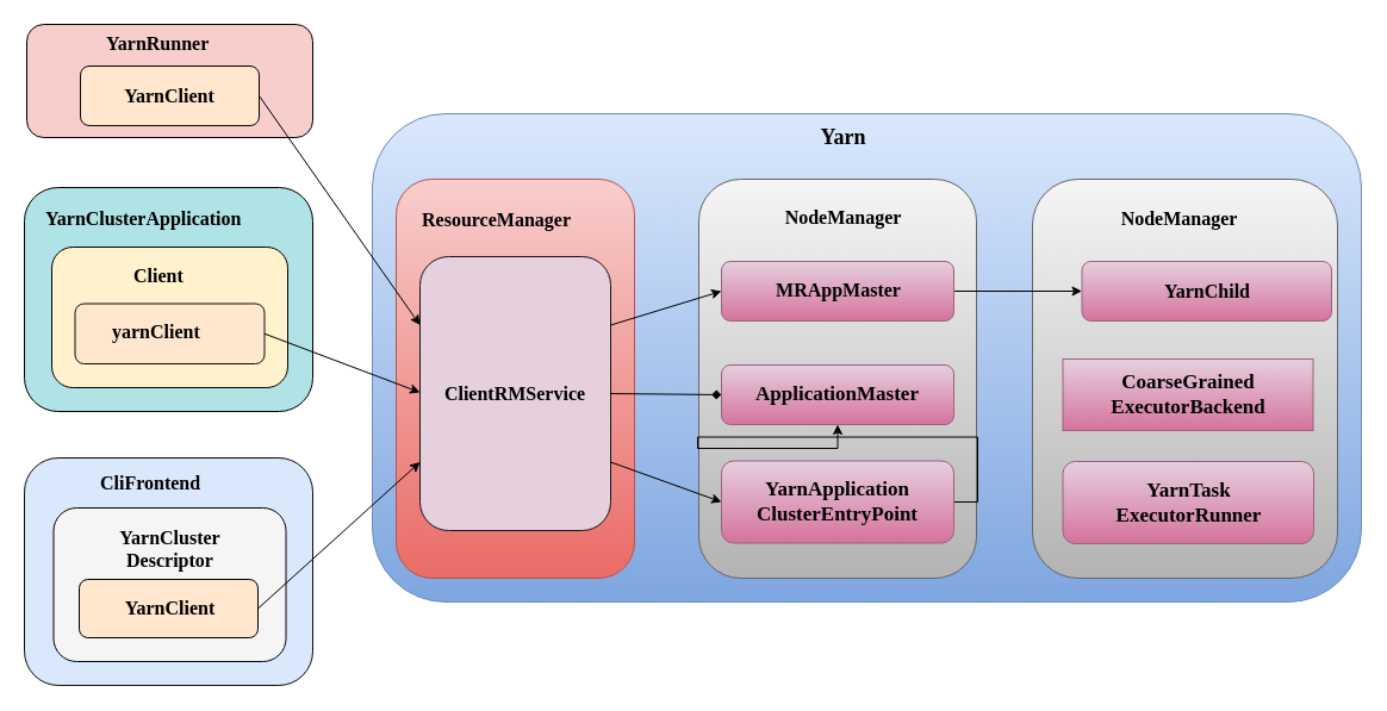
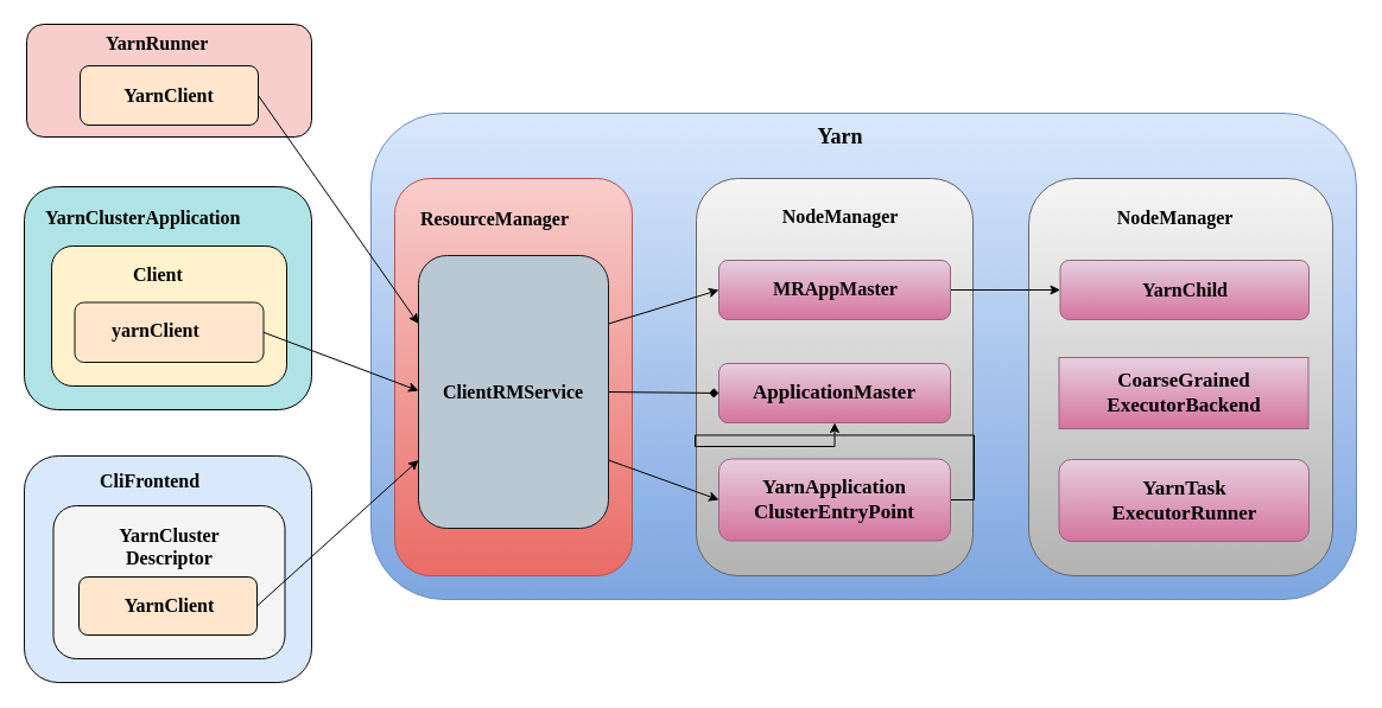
  <mxCell id="0" />
  <mxCell id="1" parent="0" />
  <mxCell id="2" value="" style="rounded=1;whiteSpace=wrap;html=1;fillColor=#dae8fc;gradientColor=#7ea6e0;strokeColor=#6c8ebf;" parent="1" vertex="1"><mxGeometry x="312" y="95" width="830" height="410" as="geometry" /></mxCell>
  <mxCell id="3" value="&lt;b style=&quot;border-color: var(--border-color);&quot;&gt;&lt;font style=&quot;border-color: var(--border-color); font-size: 18px;&quot; face=&quot;Verdana&quot;&gt;Yarn&lt;/font&gt;&lt;/b&gt;" style="text;html=1;align=center;verticalAlign=middle;resizable=0;points=[];autosize=1;strokeColor=none;fillColor=none;" parent="1" vertex="1"><mxGeometry x="672" y="95" width="70" height="40" as="geometry" /></mxCell>
  <mxCell id="4" value="" style="rounded=1;whiteSpace=wrap;html=1;fillColor=#f8cecc;gradientColor=#ea6b66;strokeColor=#b85450;" parent="1" vertex="1"><mxGeometry x="332" y="150" width="200" height="335" as="geometry" /></mxCell>
  <mxCell id="5" value="&lt;b style=&quot;border-color: var(--border-color); color: rgb(0, 0, 0); font-family: Helvetica; font-size: 12px; font-style: normal; font-variant-ligatures: normal; font-variant-caps: normal; letter-spacing: normal; orphans: 2; text-align: center; text-indent: 0px; text-transform: none; widows: 2; word-spacing: 0px; -webkit-text-stroke-width: 0px; text-decoration-thickness: initial; text-decoration-style: initial; text-decoration-color: initial;&quot;&gt;&lt;font face=&quot;Verdana&quot; style=&quot;border-color: var(--border-color); font-size: 16px;&quot;&gt;ResourceManager&lt;/font&gt;&lt;/b&gt;" style="text;whiteSpace=wrap;html=1;" parent="1" vertex="1"><mxGeometry x="352" y="167.5" width="160" height="40" as="geometry" /></mxCell>
  <mxCell id="6" value="" style="rounded=1;whiteSpace=wrap;html=1;fillColor=#f8cecc;strokeColor=#000000;strokeWidth=1;" parent="1" vertex="1"><mxGeometry x="22" y="20" width="240" height="95" as="geometry" /></mxCell>
  <mxCell id="7" value="&lt;b style=&quot;border-color: var(--border-color); color: rgb(0, 0, 0); font-family: Helvetica; font-size: 12px; font-style: normal; font-variant-ligatures: normal; font-variant-caps: normal; letter-spacing: normal; orphans: 2; text-align: center; text-indent: 0px; text-transform: none; widows: 2; word-spacing: 0px; -webkit-text-stroke-width: 0px; text-decoration-thickness: initial; text-decoration-style: initial; text-decoration-color: initial;&quot;&gt;&lt;font face=&quot;Verdana&quot; style=&quot;border-color: var(--border-color); font-size: 16px;&quot;&gt;YarnRunner&lt;/font&gt;&lt;/b&gt;" style="text;whiteSpace=wrap;html=1;" parent="1" vertex="1"><mxGeometry x="87" y="20" width="110" height="40" as="geometry" /></mxCell>
  <mxCell id="8" value="&lt;b&gt;&lt;font style=&quot;font-size: 16px;&quot; face=&quot;Verdana&quot;&gt;YarnClient&lt;/font&gt;&lt;/b&gt;" style="rounded=1;whiteSpace=wrap;html=1;fillColor=#ffe6cc;strokeColor=#080807;strokeWidth=1;" parent="1" vertex="1"><mxGeometry x="67" y="55" width="150" height="50" as="geometry" /></mxCell>
  <mxCell id="9" value="" style="endArrow=classic;html=1;rounded=0;exitX=1;exitY=0.5;exitDx=0;exitDy=0;entryX=0;entryY=0.25;entryDx=0;entryDy=0;" parent="1" source="8" target="19" edge="1"><mxGeometry width="50" height="50" relative="1" as="geometry"><mxPoint x="412" y="385" as="sourcePoint" /><mxPoint x="462" y="335" as="targetPoint" /></mxGeometry></mxCell>
  <mxCell id="10" value="" style="rounded=1;whiteSpace=wrap;html=1;fillColor=#f5f5f5;gradientColor=#b3b3b3;strokeColor=#666666;" parent="1" vertex="1"><mxGeometry x="586" y="150" width="233" height="335" as="geometry" /></mxCell>
  <mxCell id="11" value="&lt;b&gt;&lt;font style=&quot;font-size: 16px;&quot; face=&quot;Verdana&quot;&gt;NodeManager&lt;/font&gt;&lt;/b&gt;" style="text;html=1;align=center;verticalAlign=middle;resizable=0;points=[];autosize=1;strokeColor=none;fillColor=none;" parent="1" vertex="1"><mxGeometry x="632" y="167" width="150" height="30" as="geometry" /></mxCell>
  <mxCell id="12" value="" style="rounded=1;whiteSpace=wrap;html=1;fillColor=#f5f5f5;gradientColor=#b3b3b3;strokeColor=#666666;" parent="1" vertex="1"><mxGeometry x="866" y="150" width="256" height="335" as="geometry" /></mxCell>
  <mxCell id="13" style="edgeStyle=orthogonalEdgeStyle;rounded=0;orthogonalLoop=1;jettySize=auto;html=1;exitX=1;exitY=0.5;exitDx=0;exitDy=0;entryX=0;entryY=0.5;entryDx=0;entryDy=0;" parent="1" source="14" target="17" edge="1"><mxGeometry relative="1" as="geometry" /></mxCell>
  <mxCell id="14" value="" style="rounded=1;whiteSpace=wrap;html=1;fillColor=#e6d0de;gradientColor=#d5739d;strokeColor=#996185;" parent="1" vertex="1"><mxGeometry x="605" y="219" width="195" height="50" as="geometry" /></mxCell>
  <mxCell id="15" value="&lt;b&gt;&lt;font style=&quot;font-size: 16px;&quot; face=&quot;Verdana&quot;&gt;MRAppMaster&lt;/font&gt;&lt;/b&gt;" style="text;html=1;align=center;verticalAlign=middle;resizable=0;points=[];autosize=1;strokeColor=none;fillColor=none;" parent="1" vertex="1"><mxGeometry x="627.5" y="228" width="150" height="30" as="geometry" /></mxCell>
  <mxCell id="16" value="&lt;b&gt;&lt;font style=&quot;font-size: 16px;&quot; face=&quot;Verdana&quot;&gt;NodeManager&lt;/font&gt;&lt;/b&gt;" style="text;html=1;align=center;verticalAlign=middle;resizable=0;points=[];autosize=1;strokeColor=none;fillColor=none;" parent="1" vertex="1"><mxGeometry x="914" y="167.5" width="150" height="30" as="geometry" /></mxCell>
- <mxCell id="17" value="&lt;b&gt;&lt;font style=&quot;font-size: 16px;&quot; face=&quot;Verdana&quot;&gt;YarnChild&lt;/font&gt;&lt;/b&gt;" style="rounded=1;whiteSpace=wrap;html=1;fillColor=#e6d0de;gradientColor=#d5739d;strokeColor=#996185;" parent="1" vertex="1"><mxGeometry x="907.5" y="219" width="209.5" height="50" as="geometry" /></mxCell>
+ <mxCell id="17" value="&lt;b&gt;&lt;font style=&quot;font-size: 16px;&quot; face=&quot;Verdana&quot;&gt;YarnChild&lt;/font&gt;&lt;/b&gt;" style="rounded=1;whiteSpace=wrap;html=1;fillColor=#e6d0de;gradientColor=#d5739d;strokeColor=#996185;" parent="1" vertex="1"><mxGeometry x="892.5" y="219" width="209.5" height="50" as="geometry" /></mxCell>
  <mxCell id="18" value="" style="rounded=1;whiteSpace=wrap;html=1;fillColor=#b0e3e6;strokeColor=#000000;" parent="1" vertex="1"><mxGeometry x="20" y="157" width="242" height="188" as="geometry" /></mxCell>
- <mxCell id="19" value="&lt;b&gt;&lt;font style=&quot;font-size: 16px;&quot; face=&quot;Verdana&quot;&gt;ClientRMService&lt;/font&gt;&lt;/b&gt;" style="rounded=1;whiteSpace=wrap;html=1;fillColor=#e6d0de;strokeColor=#161718;" parent="1" vertex="1"><mxGeometry x="352" y="215" width="160" height="230" as="geometry" /></mxCell>
+ <mxCell id="19" value="&lt;b&gt;&lt;font style=&quot;font-size: 16px;&quot; face=&quot;Verdana&quot;&gt;ClientRMService&lt;/font&gt;&lt;/b&gt;" style="rounded=1;whiteSpace=wrap;html=1;fillColor=#bac8d3;strokeColor=#161718;" parent="1" vertex="1"><mxGeometry x="352" y="215" width="160" height="230" as="geometry" /></mxCell>
  <mxCell id="20" value="" style="endArrow=classic;html=1;rounded=0;exitX=1;exitY=0.25;exitDx=0;exitDy=0;entryX=0;entryY=0.5;entryDx=0;entryDy=0;" parent="1" source="19" target="14" edge="1"><mxGeometry width="50" height="50" relative="1" as="geometry"><mxPoint x="552" y="475" as="sourcePoint" /><mxPoint x="602" y="425" as="targetPoint" /></mxGeometry></mxCell>
  <mxCell id="21" value="" style="edgeStyle=orthogonalEdgeStyle;rounded=0;orthogonalLoop=1;jettySize=auto;html=1;" parent="1" source="22" target="23" edge="1"><mxGeometry relative="1" as="geometry" /></mxCell>
  <mxCell id="22" value="&lt;b style=&quot;border-color: var(--border-color); color: rgb(0, 0, 0); font-family: Helvetica; font-size: 12px; font-style: normal; font-variant-ligatures: normal; font-variant-caps: normal; letter-spacing: normal; orphans: 2; text-align: center; text-indent: 0px; text-transform: none; widows: 2; word-spacing: 0px; -webkit-text-stroke-width: 0px; text-decoration-thickness: initial; text-decoration-style: initial; text-decoration-color: initial;&quot;&gt;&lt;font face=&quot;Verdana&quot; style=&quot;border-color: var(--border-color); font-size: 16px;&quot;&gt;YarnClusterApplication&lt;/font&gt;&lt;/b&gt;" style="text;whiteSpace=wrap;html=1;" parent="1" vertex="1"><mxGeometry x="36" y="167" width="210" height="40" as="geometry" /></mxCell>
  <mxCell id="23" value="" style="rounded=1;whiteSpace=wrap;html=1;fillColor=#fff2cc;strokeColor=#040301;" parent="1" vertex="1"><mxGeometry x="43" y="207" width="198" height="118" as="geometry" /></mxCell>
  <mxCell id="24" value="&lt;b style=&quot;border-color: var(--border-color); color: rgb(0, 0, 0); font-family: Helvetica; font-size: 12px; font-style: normal; font-variant-ligatures: normal; font-variant-caps: normal; letter-spacing: normal; orphans: 2; text-align: center; text-indent: 0px; text-transform: none; widows: 2; word-spacing: 0px; -webkit-text-stroke-width: 0px; text-decoration-thickness: initial; text-decoration-style: initial; text-decoration-color: initial;&quot;&gt;&lt;font face=&quot;Verdana&quot; style=&quot;border-color: var(--border-color); font-size: 16px;&quot;&gt;Client&lt;/font&gt;&lt;/b&gt;" style="text;whiteSpace=wrap;html=1;" parent="1" vertex="1"><mxGeometry x="110" y="214.5" width="64" height="40" as="geometry" /></mxCell>
  <mxCell id="25" value="" style="rounded=1;whiteSpace=wrap;html=1;fillColor=#ffe6cc;strokeColor=#0f0f0f;" parent="1" vertex="1"><mxGeometry x="62.5" y="254.5" width="159" height="50.5" as="geometry" /></mxCell>
  <mxCell id="26" value="&lt;b style=&quot;border-color: var(--border-color); color: rgb(0, 0, 0); font-family: Helvetica; font-size: 12px; font-style: normal; font-variant-ligatures: normal; font-variant-caps: normal; letter-spacing: normal; orphans: 2; text-align: center; text-indent: 0px; text-transform: none; widows: 2; word-spacing: 0px; -webkit-text-stroke-width: 0px; text-decoration-thickness: initial; text-decoration-style: initial; text-decoration-color: initial;&quot;&gt;&lt;font face=&quot;Verdana&quot; style=&quot;border-color: var(--border-color); font-size: 16px;&quot;&gt;yarnClient&lt;/font&gt;&lt;/b&gt;" style="text;whiteSpace=wrap;html=1;" parent="1" vertex="1"><mxGeometry x="92" y="262" width="100" height="40" as="geometry" /></mxCell>
  <mxCell id="27" value="" style="endArrow=classic;html=1;rounded=0;exitX=1;exitY=0.5;exitDx=0;exitDy=0;entryX=0;entryY=0.5;entryDx=0;entryDy=0;" parent="1" source="25" edge="1"><mxGeometry width="50" height="50" relative="1" as="geometry"><mxPoint x="532" y="474" as="sourcePoint" /><mxPoint x="352" y="329" as="targetPoint" /></mxGeometry></mxCell>
  <mxCell id="28" value="&lt;b&gt;&lt;font style=&quot;font-size: 17px;&quot; face=&quot;Verdana&quot;&gt;ApplicationMaster&lt;/font&gt;&lt;/b&gt;" style="rounded=1;whiteSpace=wrap;html=1;fillColor=#e6d0de;gradientColor=#d5739d;strokeColor=#996185;" parent="1" vertex="1"><mxGeometry x="605" y="306" width="195" height="50" as="geometry" /></mxCell>
  <mxCell id="29" value="" style="endArrow=diamond;html=1;rounded=0;exitX=1;exitY=0.5;exitDx=0;exitDy=0;entryX=0;entryY=0.5;entryDx=0;entryDy=0;" parent="1" source="19" target="28" edge="1"><mxGeometry width="50" height="50" relative="1" as="geometry"><mxPoint x="582" y="555" as="sourcePoint" /><mxPoint x="632" y="505" as="targetPoint" /></mxGeometry></mxCell>
  <mxCell id="30" value="&lt;b&gt;&lt;font style=&quot;font-size: 17px;&quot; face=&quot;Verdana&quot;&gt;CoarseGrained&lt;br&gt;ExecutorBackend&lt;br&gt;&lt;/font&gt;&lt;/b&gt;" style="whiteSpace=wrap;html=1;fillColor=#e6d0de;gradientColor=#d5739d;strokeColor=#996185;rounded=0;" parent="1" vertex="1"><mxGeometry x="891.5" y="301" width="210" height="60" as="geometry" /></mxCell>
  <mxCell id="31" value="" style="rounded=1;whiteSpace=wrap;html=1;fillColor=#dae8fc;strokeColor=#0d0d0d;" parent="1" vertex="1"><mxGeometry x="20" y="384" width="242" height="191" as="geometry" /></mxCell>
  <mxCell id="32" value="" style="rounded=1;whiteSpace=wrap;html=1;fillColor=#f5f5f5;strokeColor=#050505;fontColor=#333333;" parent="1" vertex="1"><mxGeometry x="44.5" y="426" width="195" height="129" as="geometry" /></mxCell>
  <mxCell id="33" value="&lt;b style=&quot;border-color: var(--border-color); color: rgb(0, 0, 0); font-family: Helvetica; font-size: 12px; font-style: normal; font-variant-ligatures: normal; font-variant-caps: normal; letter-spacing: normal; orphans: 2; text-indent: 0px; text-transform: none; widows: 2; word-spacing: 0px; -webkit-text-stroke-width: 0px; text-decoration-thickness: initial; text-decoration-style: initial; text-decoration-color: initial;&quot;&gt;&lt;font face=&quot;Verdana&quot; style=&quot;border-color: var(--border-color); font-size: 16px;&quot;&gt;YarnCluster&lt;br&gt;Descriptor&lt;/font&gt;&lt;/b&gt;" style="text;whiteSpace=wrap;html=1;align=center;" parent="1" vertex="1"><mxGeometry x="54.5" y="435" width="175" height="40" as="geometry" /></mxCell>
  <mxCell id="34" value="&lt;b style=&quot;border-color: var(--border-color); color: rgb(0, 0, 0); font-family: Helvetica; font-size: 12px; font-style: normal; font-variant-ligatures: normal; font-variant-caps: normal; letter-spacing: normal; orphans: 2; text-align: center; text-indent: 0px; text-transform: none; widows: 2; word-spacing: 0px; -webkit-text-stroke-width: 0px; text-decoration-thickness: initial; text-decoration-style: initial; text-decoration-color: initial;&quot;&gt;&lt;font face=&quot;Verdana&quot; style=&quot;border-color: var(--border-color); font-size: 16px;&quot;&gt;CliFrontend&lt;/font&gt;&lt;/b&gt;" style="text;whiteSpace=wrap;html=1;" parent="1" vertex="1"><mxGeometry x="82" y="389" width="118" height="40" as="geometry" /></mxCell>
  <mxCell id="35" value="" style="rounded=1;whiteSpace=wrap;html=1;fillColor=#ffe6cc;strokeColor=#000000;" parent="1" vertex="1"><mxGeometry x="66" y="486" width="150" height="49" as="geometry" /></mxCell>
  <mxCell id="36" value="&lt;b&gt;&lt;font style=&quot;font-size: 16px;&quot; face=&quot;Verdana&quot;&gt;YarnClient&lt;/font&gt;&lt;/b&gt;" style="text;html=1;align=center;verticalAlign=middle;resizable=0;points=[];autosize=1;strokeColor=none;fillColor=none;" parent="1" vertex="1"><mxGeometry x="82" y="495" width="120" height="30" as="geometry" /></mxCell>
  <mxCell id="37" value="" style="endArrow=classic;html=1;rounded=0;exitX=1;exitY=0.5;exitDx=0;exitDy=0;entryX=0;entryY=0.75;entryDx=0;entryDy=0;" parent="1" source="35" target="19" edge="1"><mxGeometry width="50" height="50" relative="1" as="geometry"><mxPoint x="542" y="505" as="sourcePoint" /><mxPoint x="592" y="455" as="targetPoint" /></mxGeometry></mxCell>
  <mxCell id="38" style="edgeStyle=orthogonalEdgeStyle;rounded=0;orthogonalLoop=1;jettySize=auto;html=1;exitX=1;exitY=0.5;exitDx=0;exitDy=0;" parent="1" source="39" target="28" edge="1"><mxGeometry relative="1" as="geometry" /></mxCell>
  <mxCell id="39" value="&lt;b&gt;&lt;font style=&quot;font-size: 17px;&quot; face=&quot;Verdana&quot;&gt;YarnApplication&lt;br&gt;ClusterEntryPoint&lt;br&gt;&lt;/font&gt;&lt;/b&gt;" style="rounded=1;whiteSpace=wrap;html=1;fillColor=#e6d0de;gradientColor=#d5739d;strokeColor=#996185;" parent="1" vertex="1"><mxGeometry x="605" y="386.5" width="195" height="69" as="geometry" /></mxCell>
  <mxCell id="40" value="&lt;b&gt;&lt;font style=&quot;font-size: 17px;&quot; face=&quot;Verdana&quot;&gt;YarnTask&lt;br&gt;ExecutorRunner&lt;br&gt;&lt;/font&gt;&lt;/b&gt;" style="rounded=1;whiteSpace=wrap;html=1;fillColor=#e6d0de;gradientColor=#d5739d;strokeColor=#996185;" parent="1" vertex="1"><mxGeometry x="891.5" y="387" width="210.5" height="69" as="geometry" /></mxCell>
  <mxCell id="41" value="" style="endArrow=classic;html=1;rounded=0;exitX=1;exitY=0.75;exitDx=0;exitDy=0;entryX=0;entryY=0.5;entryDx=0;entryDy=0;" parent="1" source="19" target="39" edge="1"><mxGeometry width="50" height="50" relative="1" as="geometry"><mxPoint x="632" y="415" as="sourcePoint" /><mxPoint x="682" y="365" as="targetPoint" /></mxGeometry></mxCell>
